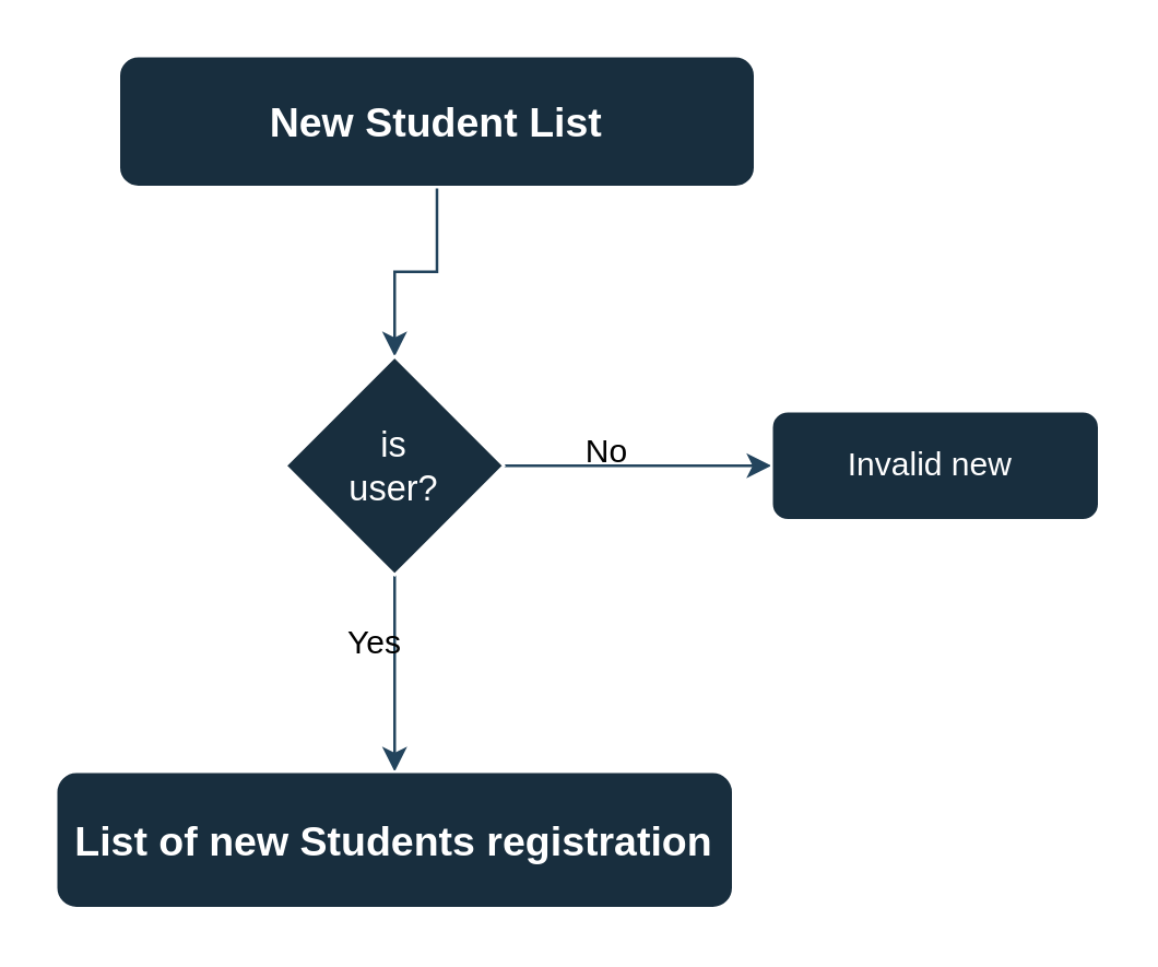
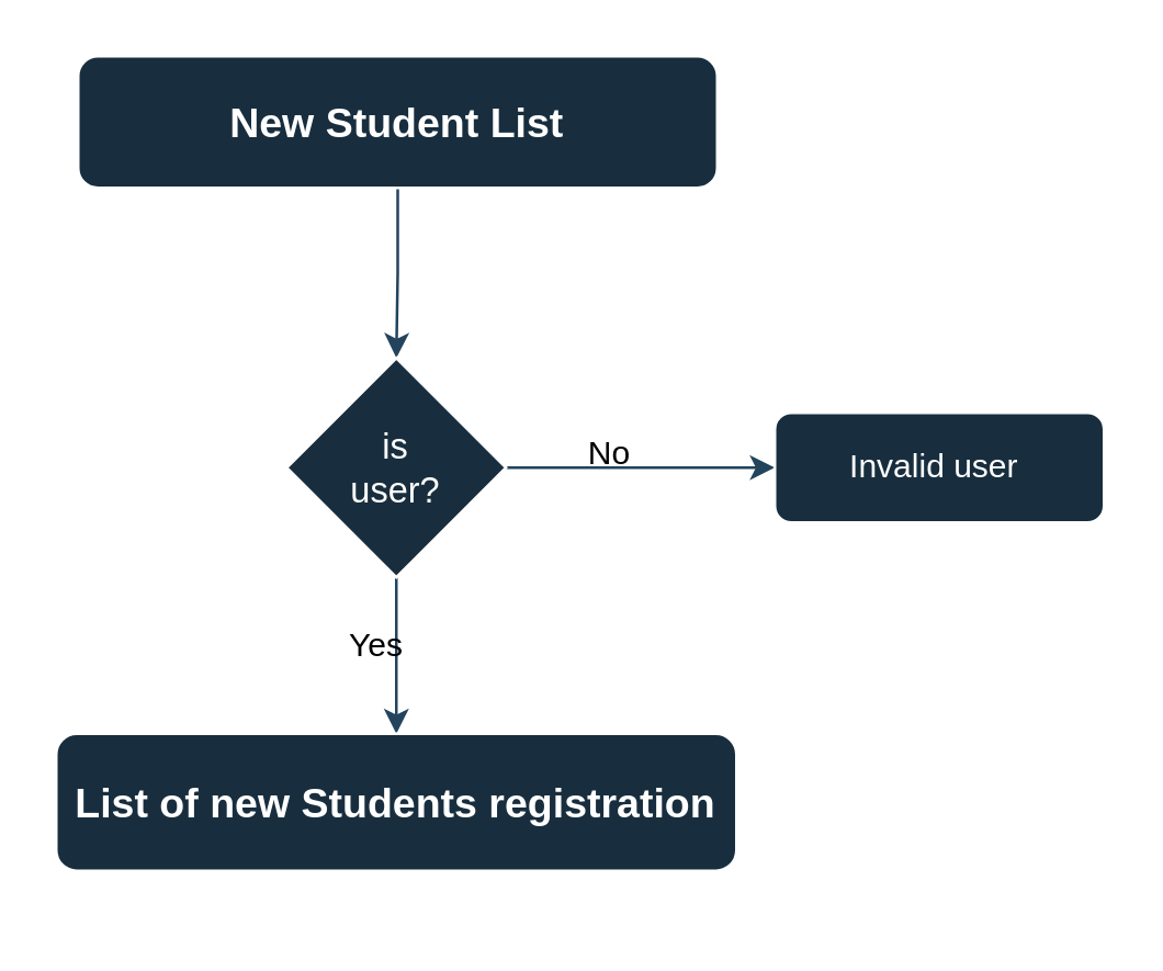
  <mxCell id="0" />
  <mxCell id="1" parent="0" />
  <mxCell id="2" value="" style="edgeStyle=orthogonalEdgeStyle;rounded=0;orthogonalLoop=1;jettySize=auto;html=1;strokeColor=#23445D;" edge="1" parent="1" source="3" target="7"><mxGeometry relative="1" as="geometry" /></mxCell>
- <mxCell id="3" value="New Student List" style="rounded=1;whiteSpace=wrap;html=1;fontSize=15;glass=0;strokeWidth=1;shadow=0;labelBackgroundColor=none;fillColor=#182E3E;strokeColor=#FFFFFF;fontColor=#FFFFFF;fontStyle=1" vertex="1" parent="1"><mxGeometry x="43" y="20" width="233" height="48" as="geometry" /></mxCell>
+ <mxCell id="3" value="New Student List" style="rounded=1;whiteSpace=wrap;html=1;fontSize=15;glass=0;strokeWidth=1;shadow=0;labelBackgroundColor=none;fillColor=#182E3E;strokeColor=#FFFFFF;fontColor=#FFFFFF;fontStyle=1" vertex="1" parent="1"><mxGeometry x="28" y="20" width="233" height="48" as="geometry" /></mxCell>
  <mxCell id="4" value="" style="edgeStyle=orthogonalEdgeStyle;rounded=0;orthogonalLoop=1;jettySize=auto;html=1;strokeColor=#23445D;" edge="1" parent="1"><mxGeometry relative="1" as="geometry"><mxPoint x="184" y="170" as="sourcePoint" /><mxPoint x="282" y="170" as="targetPoint" /></mxGeometry></mxCell>
- <mxCell id="5" value="Invalid new&amp;nbsp;" style="rounded=1;whiteSpace=wrap;html=1;strokeColor=#FFFFFF;fontColor=#FFFFFF;fillColor=#182E3E;" vertex="1" parent="1"><mxGeometry x="282" y="150" width="120" height="40" as="geometry" /></mxCell>
+ <mxCell id="5" value="Invalid user&amp;nbsp;" style="rounded=1;whiteSpace=wrap;html=1;strokeColor=#FFFFFF;fontColor=#FFFFFF;fillColor=#182E3E;" vertex="1" parent="1"><mxGeometry x="282" y="150" width="120" height="40" as="geometry" /></mxCell>
  <mxCell id="6" value="" style="edgeStyle=orthogonalEdgeStyle;rounded=0;orthogonalLoop=1;jettySize=auto;html=1;strokeColor=#23445D;" edge="1" parent="1" source="7" target="9"><mxGeometry relative="1" as="geometry" /></mxCell>
  <mxCell id="7" value="is &lt;br&gt;user?" style="rhombus;whiteSpace=wrap;html=1;strokeColor=#FFFFFF;fontColor=#FFFFFF;fillColor=#182E3E;fontSize=13;" vertex="1" parent="1"><mxGeometry x="104" y="130" width="80" height="80" as="geometry" /></mxCell>
  <mxCell id="8" value="No" style="text;html=1;strokeColor=none;fillColor=none;align=center;verticalAlign=middle;whiteSpace=wrap;rounded=0;fontColor=default;" vertex="1" parent="1"><mxGeometry x="192" y="150" width="60" height="30" as="geometry" /></mxCell>
- <mxCell id="9" value="List of new Students registration" style="rounded=1;whiteSpace=wrap;html=1;strokeColor=#FFFFFF;fontColor=#FFFFFF;fillColor=#182E3E;fontStyle=1;fontSize=15;" vertex="1" parent="1"><mxGeometry x="20" y="282" width="248" height="50" as="geometry" /></mxCell>
+ <mxCell id="9" value="List of new Students registration" style="rounded=1;whiteSpace=wrap;html=1;strokeColor=#FFFFFF;fontColor=#FFFFFF;fillColor=#182E3E;fontStyle=1;fontSize=15;" vertex="1" parent="1"><mxGeometry x="20" y="267" width="248" height="50" as="geometry" /></mxCell>
  <mxCell id="10" value="Yes" style="text;html=1;strokeColor=none;fillColor=none;align=center;verticalAlign=middle;whiteSpace=wrap;rounded=0;fontColor=default;" vertex="1" parent="1"><mxGeometry x="107" y="220" width="60" height="30" as="geometry" /></mxCell>
